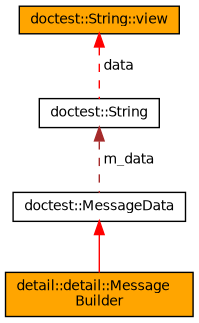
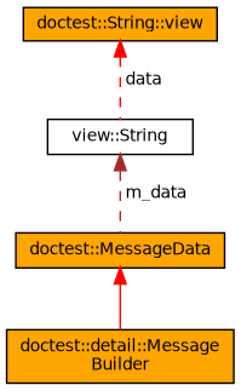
  digraph {
    fontname="DejaVu Sans"
    node [color=black fillcolor=orange fontname="DejaVu Sans" fontsize=10 shape=record style=filled]
    edge [color=red dir=back fontname="DejaVu Sans" fontsize=10 labelfontname=Helvetica labelfontsize=10 style=dashed]
-   n1 [fontcolor=black height=0.2 label="detail::detail::Message\lBuilder" width=0.4]
-   n2 [fillcolor=white height=0.2 label="doctest::MessageData" width=0.4]
-   n3 [fillcolor=white height=0.2 label="doctest::String" width=0.4]
+   n1 [fontcolor=black height=0.2 label="doctest::detail::Message\lBuilder" width=0.4]
+   n2 [height=0.2 label="doctest::MessageData" width=0.4]
+   n3 [fillcolor=white height=0.2 label="view::String" width=0.4]
    n4 [height=0.2 label="doctest::String::view" width=0.4]
    n2 -> n1 [style=solid]
    n3 -> n2 [color=brown label=" m_data"]
    n4 -> n3 [label=" data"]
  }
